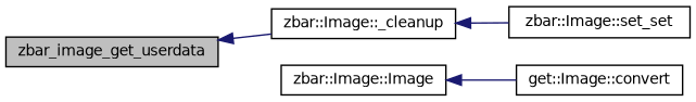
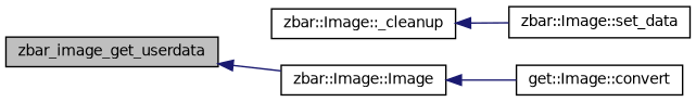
  digraph {
    rankdir=LR
    node [color=black fillcolor=white fontname=Helvetica fontsize=10 shape=record style=filled]
    edge [color=midnightblue dir=back fontname=Helvetica fontsize=10 labelfontname=Helvetica labelfontsize=10 style=solid]
    n1 [fillcolor=grey75 fontcolor=black height=0.2 label=zbar_image_get_userdata width=0.4]
    n2 [height=0.2 label="zbar::Image::_cleanup" width=0.4]
-   n3 [height=0.2 label="zbar::Image::set_set" width=0.4]
+   n3 [height=0.2 label="zbar::Image::set_data" width=0.4]
    n4 [height=0.2 label="zbar::Image::Image" width=0.4]
    n5 [height=0.2 label="get::Image::convert" width=0.4]
-   n1 -> n2
+   n1 -> n4
    n2 -> n3
    n4 -> n5
  }
